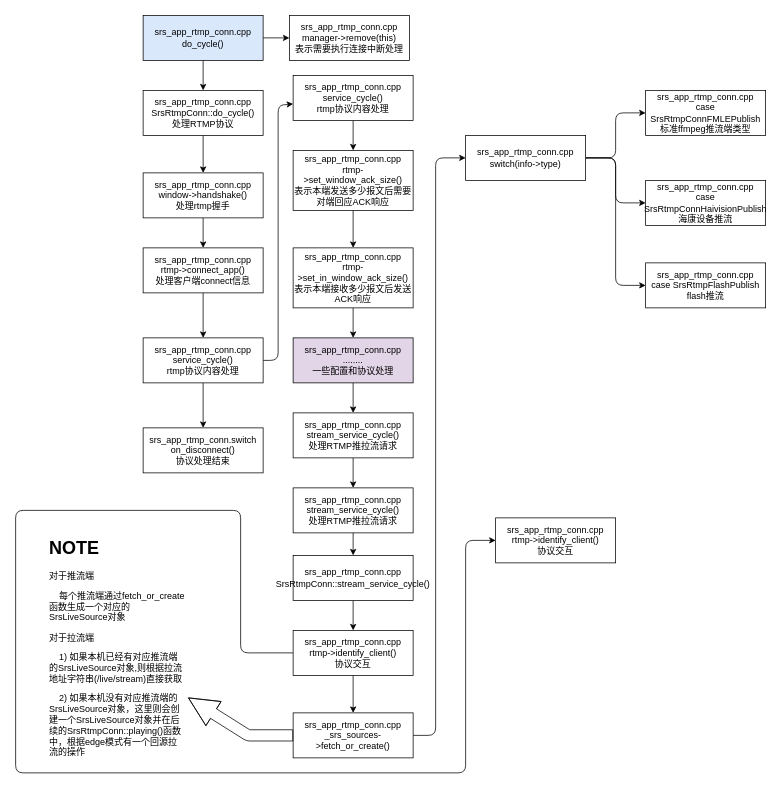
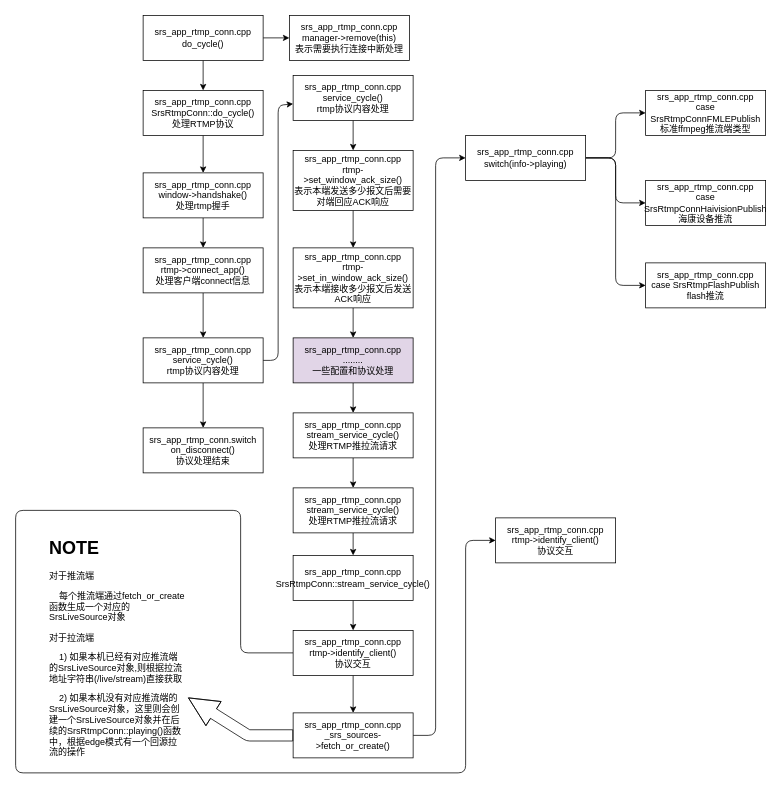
  <mxCell id="0" />
  <mxCell id="1" parent="0" />
  <mxCell id="2" value="" style="edgeStyle=none;html=1;" parent="1" source="4" target="5" edge="1"><mxGeometry relative="1" as="geometry" /></mxCell>
  <mxCell id="3" value="" style="edgeStyle=none;html=1;" parent="1" source="4" target="7" edge="1"><mxGeometry relative="1" as="geometry" /></mxCell>
- <mxCell id="4" value="srs_app_rtmp_conn.cpp&lt;br&gt;do_cycle()" style="rounded=0;whiteSpace=wrap;html=1;fillColor=#dae8fc;" parent="1" vertex="1"><mxGeometry x="190" y="20" width="160" height="60" as="geometry" /></mxCell>
+ <mxCell id="4" value="srs_app_rtmp_conn.cpp&lt;br&gt;do_cycle()" style="rounded=0;whiteSpace=wrap;html=1;" parent="1" vertex="1"><mxGeometry x="190" y="20" width="160" height="60" as="geometry" /></mxCell>
  <mxCell id="5" value="srs_app_rtmp_conn.cpp&lt;br&gt;manager-&amp;gt;remove(this)&lt;br&gt;表示需要执行连接中断处理" style="rounded=0;whiteSpace=wrap;html=1;" parent="1" vertex="1"><mxGeometry x="385" y="20" width="160" height="60" as="geometry" /></mxCell>
  <mxCell id="6" value="" style="edgeStyle=none;html=1;" parent="1" source="7" target="9" edge="1"><mxGeometry relative="1" as="geometry" /></mxCell>
  <mxCell id="7" value="srs_app_rtmp_conn.cpp&lt;br&gt;SrsRtmpConn::do_cycle()&lt;br&gt;处理RTMP协议" style="rounded=0;whiteSpace=wrap;html=1;" parent="1" vertex="1"><mxGeometry x="190" y="120" width="160" height="60" as="geometry" /></mxCell>
  <mxCell id="8" value="" style="edgeStyle=none;html=1;" parent="1" source="9" target="11" edge="1"><mxGeometry relative="1" as="geometry" /></mxCell>
  <mxCell id="9" value="srs_app_rtmp_conn.cpp&lt;br&gt;window-&amp;gt;handshake()&lt;br&gt;处理rtmp握手" style="rounded=0;whiteSpace=wrap;html=1;" parent="1" vertex="1"><mxGeometry x="190" y="230" width="160" height="60" as="geometry" /></mxCell>
  <mxCell id="10" value="" style="edgeStyle=none;html=1;" parent="1" source="11" target="14" edge="1"><mxGeometry relative="1" as="geometry" /></mxCell>
  <mxCell id="11" value="srs_app_rtmp_conn.cpp&lt;br&gt;rtmp-&amp;gt;connect_app()&lt;br&gt;处理客户端connect信息" style="rounded=0;whiteSpace=wrap;html=1;" parent="1" vertex="1"><mxGeometry x="190" y="330" width="160" height="60" as="geometry" /></mxCell>
  <mxCell id="12" value="" style="edgeStyle=none;html=1;" parent="1" source="14" target="15" edge="1"><mxGeometry relative="1" as="geometry" /></mxCell>
  <mxCell id="13" value="" style="edgeStyle=none;html=1;" parent="1" source="14" target="17" edge="1"><mxGeometry relative="1" as="geometry"><Array as="points"><mxPoint x="370" y="480" /><mxPoint x="370" y="140" /></Array></mxGeometry></mxCell>
  <mxCell id="14" value="srs_app_rtmp_conn.cpp&lt;br&gt;service_cycle()&lt;br&gt;rtmp协议内容处理" style="rounded=0;whiteSpace=wrap;html=1;" parent="1" vertex="1"><mxGeometry x="190" y="450" width="160" height="60" as="geometry" /></mxCell>
  <mxCell id="15" value="srs_app_rtmp_conn.switch&lt;br&gt;on_disconnect()&lt;br&gt;协议处理结束" style="rounded=0;whiteSpace=wrap;html=1;" parent="1" vertex="1"><mxGeometry x="190" y="570" width="160" height="60" as="geometry" /></mxCell>
  <mxCell id="16" value="" style="edgeStyle=none;html=1;" parent="1" source="17" target="19" edge="1"><mxGeometry relative="1" as="geometry" /></mxCell>
  <mxCell id="17" value="srs_app_rtmp_conn.cpp&lt;br&gt;service_cycle()&lt;br&gt;rtmp协议内容处理" style="rounded=0;whiteSpace=wrap;html=1;" parent="1" vertex="1"><mxGeometry x="390" y="100" width="160" height="60" as="geometry" /></mxCell>
  <mxCell id="18" value="" style="edgeStyle=none;html=1;" parent="1" source="19" target="21" edge="1"><mxGeometry relative="1" as="geometry" /></mxCell>
  <mxCell id="19" value="srs_app_rtmp_conn.cpp&lt;br&gt;rtmp-&amp;gt;set_window_ack_size()&lt;br&gt;表示本端发送多少报文后需要对端回应ACK响应" style="rounded=0;whiteSpace=wrap;html=1;" parent="1" vertex="1"><mxGeometry x="390" y="200" width="160" height="80" as="geometry" /></mxCell>
  <mxCell id="20" value="" style="edgeStyle=none;html=1;" parent="1" source="21" target="23" edge="1"><mxGeometry relative="1" as="geometry" /></mxCell>
  <mxCell id="21" value="srs_app_rtmp_conn.cpp&lt;br&gt;rtmp-&amp;gt;set_in_window_ack_size()&lt;br&gt;表示本端接收多少报文后发送ACK响应" style="rounded=0;whiteSpace=wrap;html=1;" parent="1" vertex="1"><mxGeometry x="390" y="330" width="160" height="80" as="geometry" /></mxCell>
  <mxCell id="22" value="" style="edgeStyle=none;html=1;" parent="1" source="23" target="25" edge="1"><mxGeometry relative="1" as="geometry" /></mxCell>
  <mxCell id="23" value="srs_app_rtmp_conn.cpp&lt;br&gt;........&lt;br&gt;一些配置和协议处理" style="rounded=0;whiteSpace=wrap;html=1;fillColor=#e1d5e7;" parent="1" vertex="1"><mxGeometry x="390" y="450" width="160" height="60" as="geometry" /></mxCell>
  <mxCell id="24" value="" style="edgeStyle=none;html=1;" parent="1" source="25" target="27" edge="1"><mxGeometry relative="1" as="geometry" /></mxCell>
  <mxCell id="25" value="srs_app_rtmp_conn.cpp&lt;br&gt;stream_service_cycle()&lt;br&gt;处理RTMP推拉流请求" style="rounded=0;whiteSpace=wrap;html=1;" parent="1" vertex="1"><mxGeometry x="390" y="550" width="160" height="60" as="geometry" /></mxCell>
  <mxCell id="26" value="" style="edgeStyle=none;html=1;" parent="1" source="27" target="29" edge="1"><mxGeometry relative="1" as="geometry" /></mxCell>
  <mxCell id="27" value="srs_app_rtmp_conn.cpp&lt;br&gt;stream_service_cycle()&lt;br&gt;处理RTMP推拉流请求" style="rounded=0;whiteSpace=wrap;html=1;" parent="1" vertex="1"><mxGeometry x="390" y="650" width="160" height="60" as="geometry" /></mxCell>
  <mxCell id="28" value="" style="edgeStyle=none;html=1;" parent="1" source="29" target="32" edge="1"><mxGeometry relative="1" as="geometry" /></mxCell>
  <mxCell id="29" value="srs_app_rtmp_conn.cpp&lt;br&gt;SrsRtmpConn::stream_service_cycle()" style="rounded=0;whiteSpace=wrap;html=1;" parent="1" vertex="1"><mxGeometry x="390" y="740" width="160" height="60" as="geometry" /></mxCell>
  <mxCell id="30" value="" style="edgeStyle=none;html=1;" parent="1" source="32" target="34" edge="1"><mxGeometry relative="1" as="geometry" /></mxCell>
  <mxCell id="31" value="" style="edgeStyle=none;html=1;" edge="1" parent="1" source="32" target="44"><mxGeometry relative="1" as="geometry"><Array as="points"><mxPoint x="320" y="870" /><mxPoint x="320" y="680" /><mxPoint x="20" y="680" /><mxPoint x="20" y="1030" /><mxPoint x="620" y="1030" /><mxPoint x="620" y="720" /></Array></mxGeometry></mxCell>
  <mxCell id="32" value="srs_app_rtmp_conn.cpp&lt;br&gt;rtmp-&amp;gt;identify_client()&lt;br&gt;协议交互" style="rounded=0;whiteSpace=wrap;html=1;" parent="1" vertex="1"><mxGeometry x="390" y="840" width="160" height="60" as="geometry" /></mxCell>
  <mxCell id="33" value="" style="edgeStyle=none;html=1;" edge="1" parent="1" source="34" target="40"><mxGeometry relative="1" as="geometry"><Array as="points"><mxPoint x="580" y="980" /><mxPoint x="580" y="210" /></Array></mxGeometry></mxCell>
  <mxCell id="34" value="srs_app_rtmp_conn.cpp&lt;br&gt;_srs_sources-&amp;gt;fetch_or_create()" style="rounded=0;whiteSpace=wrap;html=1;" parent="1" vertex="1"><mxGeometry x="390" y="950" width="160" height="60" as="geometry" /></mxCell>
  <mxCell id="35" value="&lt;h1&gt;NOTE&lt;/h1&gt;&lt;p&gt;对于推流端&lt;/p&gt;&lt;p&gt;&amp;nbsp; &amp;nbsp; 每个推流端通过fetch_or_create函数生成一个对应的SrsLiveSource对象&lt;/p&gt;&lt;p&gt;对于拉流端&lt;/p&gt;&lt;p&gt;&amp;nbsp; &amp;nbsp; 1) 如果本机已经有对应推流端的SrsLiveSource对象,则根据拉流地址字符串(/live/stream)直接获取&lt;/p&gt;&lt;p&gt;&amp;nbsp; &amp;nbsp; 2) 如果本机没有对应推流端的SrsLiveSource对象，这里则会创建一个SrsLiveSource对象&lt;span style=&quot;background-color: initial;&quot;&gt;并在后续的SrsRtmpConn::playing()函数中，根据edge模式有一个回源拉流的操作&lt;/span&gt;&lt;/p&gt;" style="text;html=1;strokeColor=none;fillColor=none;spacing=5;spacingTop=-20;whiteSpace=wrap;overflow=hidden;rounded=0;" vertex="1" parent="1"><mxGeometry x="60" y="710" width="190" height="320" as="geometry" /></mxCell>
  <mxCell id="36" value="" style="shape=flexArrow;endArrow=classic;html=1;endWidth=22;endSize=12.82;width=15;" edge="1" parent="1" source="34" target="35"><mxGeometry width="50" height="50" relative="1" as="geometry"><mxPoint x="290" y="950" as="sourcePoint" /><mxPoint x="340" y="900" as="targetPoint" /><Array as="points"><mxPoint x="330" y="980" /></Array></mxGeometry></mxCell>
  <mxCell id="37" value="" style="edgeStyle=none;html=1;" edge="1" parent="1" source="40" target="41"><mxGeometry relative="1" as="geometry"><Array as="points"><mxPoint x="820" y="210" /><mxPoint x="820" y="150" /></Array></mxGeometry></mxCell>
  <mxCell id="38" value="" style="edgeStyle=none;html=1;" edge="1" parent="1" source="40" target="42"><mxGeometry relative="1" as="geometry"><Array as="points"><mxPoint x="820" y="210" /><mxPoint x="820" y="270" /></Array></mxGeometry></mxCell>
  <mxCell id="39" value="" style="edgeStyle=none;html=1;" edge="1" parent="1" source="40" target="43"><mxGeometry relative="1" as="geometry"><Array as="points"><mxPoint x="820" y="210" /><mxPoint x="820" y="380" /></Array></mxGeometry></mxCell>
- <mxCell id="40" value="srs_app_rtmp_conn.cpp&lt;br&gt;switch(info-&amp;gt;type)" style="rounded=0;whiteSpace=wrap;html=1;" vertex="1" parent="1"><mxGeometry x="620" y="180" width="160" height="60" as="geometry" /></mxCell>
+ <mxCell id="40" value="srs_app_rtmp_conn.cpp&lt;br&gt;switch(info-&amp;gt;playing)" style="rounded=0;whiteSpace=wrap;html=1;" vertex="1" parent="1"><mxGeometry x="620" y="180" width="160" height="60" as="geometry" /></mxCell>
  <mxCell id="41" value="srs_app_rtmp_conn.cpp&lt;br&gt;case SrsRtmpConnFMLEPublish&lt;br&gt;标准ffmpeg推流端类型" style="rounded=0;whiteSpace=wrap;html=1;" vertex="1" parent="1"><mxGeometry x="860" y="120" width="160" height="60" as="geometry" /></mxCell>
  <mxCell id="42" value="srs_app_rtmp_conn.cpp&lt;br&gt;case SrsRtmpConnHaivisionPublish&lt;br&gt;海康设备推流" style="rounded=0;whiteSpace=wrap;html=1;" vertex="1" parent="1"><mxGeometry x="860" y="240" width="160" height="60" as="geometry" /></mxCell>
  <mxCell id="43" value="srs_app_rtmp_conn.cpp&lt;br&gt;case SrsRtmpFlashPublish&lt;br&gt;flash推流" style="rounded=0;whiteSpace=wrap;html=1;" vertex="1" parent="1"><mxGeometry x="860" y="350" width="160" height="60" as="geometry" /></mxCell>
  <mxCell id="44" value="srs_app_rtmp_conn.cpp&lt;br&gt;rtmp-&amp;gt;identify_client()&lt;br&gt;协议交互" style="rounded=0;whiteSpace=wrap;html=1;" vertex="1" parent="1"><mxGeometry x="660" y="690" width="160" height="60" as="geometry" /></mxCell>
